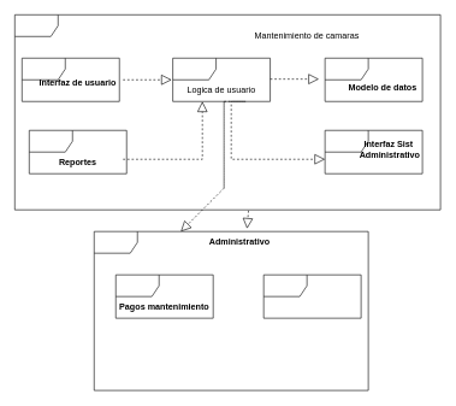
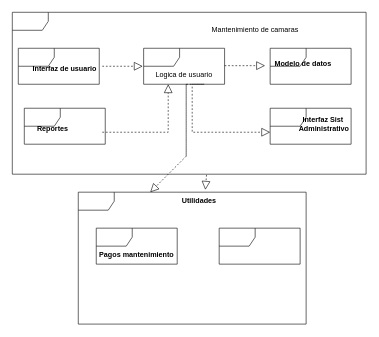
  <mxCell id="0" />
  <mxCell id="1" parent="0" />
  <mxCell id="2" value="" style="shape=umlFrame;whiteSpace=wrap;html=1;" vertex="1" parent="1"><mxGeometry x="20" width="590" height="270" as="geometry" y="20" /></mxCell>
  <mxCell id="3" value="" style="shape=umlFrame;whiteSpace=wrap;html=1;" vertex="1" parent="1"><mxGeometry x="30" y="80" width="135" height="60" as="geometry" /></mxCell>
  <mxCell id="4" value="" style="shape=umlFrame;whiteSpace=wrap;html=1;" vertex="1" parent="1"><mxGeometry x="239" y="80" width="135" height="60" as="geometry" /></mxCell>
  <mxCell id="5" value="" style="shape=umlFrame;whiteSpace=wrap;html=1;" vertex="1" parent="1"><mxGeometry x="450" y="80" width="135" height="60" as="geometry" /></mxCell>
  <mxCell id="6" value="" style="shape=umlFrame;whiteSpace=wrap;html=1;" vertex="1" parent="1"><mxGeometry x="40" y="180" width="135" height="60" as="geometry" /></mxCell>
  <mxCell id="7" value="" style="shape=umlFrame;whiteSpace=wrap;html=1;" vertex="1" parent="1"><mxGeometry x="450" y="180" width="135" height="60" as="geometry" /></mxCell>
  <mxCell id="8" value="" style="endArrow=block;dashed=1;endFill=0;endSize=12;html=1;rounded=0;" edge="1" parent="1"><mxGeometry width="160" relative="1" as="geometry"><mxPoint x="170" y="110" as="sourcePoint" /><mxPoint x="237.5" y="110" as="targetPoint" /><Array as="points"><mxPoint x="237.5" y="110" /></Array></mxGeometry></mxCell>
  <mxCell id="9" value="" style="endArrow=block;dashed=1;endFill=0;endSize=12;html=1;rounded=0;" edge="1" parent="1"><mxGeometry width="160" relative="1" as="geometry"><mxPoint x="374" y="109" as="sourcePoint" /><mxPoint x="441.5" y="109" as="targetPoint" /><Array as="points"><mxPoint x="441.5" y="109" /></Array></mxGeometry></mxCell>
  <mxCell id="10" value="" style="endArrow=block;dashed=1;endFill=0;endSize=12;html=1;rounded=0;" edge="1" parent="1"><mxGeometry width="160" relative="1" as="geometry"><mxPoint x="170" y="220" as="sourcePoint" /><mxPoint x="280" y="140" as="targetPoint" /><Array as="points"><mxPoint x="170" y="220" /><mxPoint x="280" y="220" /></Array></mxGeometry></mxCell>
  <mxCell id="11" value="" style="endArrow=block;dashed=1;endFill=0;endSize=12;html=1;rounded=0;" edge="1" parent="1"><mxGeometry width="160" relative="1" as="geometry"><mxPoint x="310" y="140" as="sourcePoint" /><mxPoint x="450" y="220" as="targetPoint" /><Array as="points"><mxPoint x="340" y="140" /><mxPoint x="320" y="140" /><mxPoint x="320" y="220" /></Array></mxGeometry></mxCell>
  <mxCell id="12" value="" style="endArrow=block;dashed=1;endFill=0;endSize=12;html=1;rounded=0;entryX=0.316;entryY=0;entryDx=0;entryDy=0;entryPerimeter=0;" edge="1" parent="1"><mxGeometry width="160" relative="1" as="geometry"><mxPoint x="310" y="260" as="sourcePoint" /><mxPoint x="250.08" y="320" as="targetPoint" /><Array as="points"><mxPoint x="310" y="140" /><mxPoint x="310" y="260" /></Array></mxGeometry></mxCell>
  <mxCell id="13" value="" style="endArrow=block;dashed=1;endFill=0;endSize=12;html=1;rounded=0;exitX=0.549;exitY=1.004;exitDx=0;exitDy=0;exitPerimeter=0;entryX=0.571;entryY=-0.154;entryDx=0;entryDy=0;entryPerimeter=0;" edge="1" parent="1"><mxGeometry width="160" relative="1" as="geometry"><mxPoint x="343.91" y="291.08" as="sourcePoint" /><mxPoint x="341.938" y="315.996" as="targetPoint" /></mxGeometry></mxCell>
  <mxCell id="14" value="" style="shape=umlFrame;whiteSpace=wrap;html=1;" vertex="1" parent="1"><mxGeometry x="130" y="320" width="380" height="220" as="geometry" /></mxCell>
- <mxCell id="15" value="Administrativo" style="text;align=center;fontStyle=1;verticalAlign=middle;spacingLeft=3;spacingRight=3;strokeColor=none;rotatable=0;points=[[0,0.5],[1,0.5]];portConstraint=eastwest;" vertex="1" parent="1"><mxGeometry x="260" y="320" width="143.5" height="26" as="geometry" /></mxCell>
+ <mxCell id="15" value="Utilidades" style="text;align=center;fontStyle=1;verticalAlign=middle;spacingLeft=3;spacingRight=3;strokeColor=none;rotatable=0;points=[[0,0.5],[1,0.5]];portConstraint=eastwest;" vertex="1" parent="1"><mxGeometry x="260" y="320" width="143.5" height="26" as="geometry" /></mxCell>
  <mxCell id="16" value="" style="shape=umlFrame;whiteSpace=wrap;html=1;" vertex="1" parent="1"><mxGeometry x="160" y="380" width="135" height="60" as="geometry" /></mxCell>
  <mxCell id="17" value="Pagos mantenimiento&#10;" style="text;align=center;fontStyle=1;verticalAlign=middle;spacingLeft=3;spacingRight=3;strokeColor=none;rotatable=0;points=[[0,0.5],[1,0.5]];portConstraint=eastwest;" vertex="1" parent="1"><mxGeometry x="187.5" y="417" width="80" height="26" as="geometry" /></mxCell>
  <mxCell id="18" value="" style="shape=umlFrame;whiteSpace=wrap;html=1;" vertex="1" parent="1"><mxGeometry x="365" y="380" width="135" height="60" as="geometry" /></mxCell>
  <mxCell id="19" value="Mantenimiento de camaras" style="text;html=1;strokeColor=none;fillColor=none;align=center;verticalAlign=middle;whiteSpace=wrap;rounded=0;" vertex="1" parent="1"><mxGeometry x="340" y="35" width="170" height="30" as="geometry" /></mxCell>
  <mxCell id="20" value="Interfaz de usuario" style="text;align=center;fontStyle=1;verticalAlign=middle;spacingLeft=3;spacingRight=3;strokeColor=none;rotatable=0;points=[[0,0.5],[1,0.5]];portConstraint=eastwest;" vertex="1" parent="1"><mxGeometry x="67.5" y="100" width="80" height="26" as="geometry" /></mxCell>
  <mxCell id="21" value="Logica de usuario" style="text;align=center;fontStyle=0;verticalAlign=middle;spacingLeft=3;spacingRight=3;strokeColor=none;rotatable=0;points=[[0,0.5],[1,0.5]];portConstraint=eastwest;" vertex="1" parent="1"><mxGeometry x="266.5" y="110" width="80" height="26" as="geometry" /></mxCell>
- <mxCell id="22" value="Modelo de datos&#10;" style="text;align=center;fontStyle=1;verticalAlign=middle;spacingLeft=3;spacingRight=3;strokeColor=none;rotatable=0;points=[[0,0.5],[1,0.5]];portConstraint=eastwest;" vertex="1" parent="1"><mxGeometry x="490" y="114" width="80" height="26" as="geometry" /></mxCell>
- <mxCell id="23" value="Reportes" style="text;align=center;fontStyle=1;verticalAlign=middle;spacingLeft=3;spacingRight=3;strokeColor=none;rotatable=0;points=[[0,0.5],[1,0.5]];portConstraint=eastwest;" vertex="1" parent="1"><mxGeometry x="67.5" y="210" width="80" height="26" as="geometry" /></mxCell>
+ <mxCell id="22" value="Modelo de datos&#10;" style="text;align=center;fontStyle=1;verticalAlign=middle;spacingLeft=3;spacingRight=3;strokeColor=none;rotatable=0;points=[[0,0.5],[1,0.5]];portConstraint=eastwest;" vertex="1" parent="1"><mxGeometry x="465" y="99" width="80" height="26" as="geometry" /></mxCell>
+ <mxCell id="23" value="Reportes" style="text;align=center;fontStyle=1;verticalAlign=middle;spacingLeft=3;spacingRight=3;strokeColor=none;rotatable=0;points=[[0,0.5],[1,0.5]];portConstraint=eastwest;" vertex="1" parent="1"><mxGeometry x="47.5" y="200" width="80" height="26" as="geometry" /></mxCell>
  <mxCell id="24" value="Interfaz Sist &#10;Administrativo&#10;" style="text;align=center;fontStyle=1;verticalAlign=middle;spacingLeft=3;spacingRight=3;strokeColor=none;rotatable=0;points=[[0,0.5],[1,0.5]];portConstraint=eastwest;" vertex="1" parent="1"><mxGeometry x="500" y="200" width="80" height="26" as="geometry" /></mxCell>
